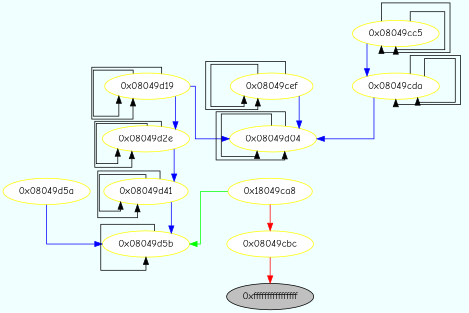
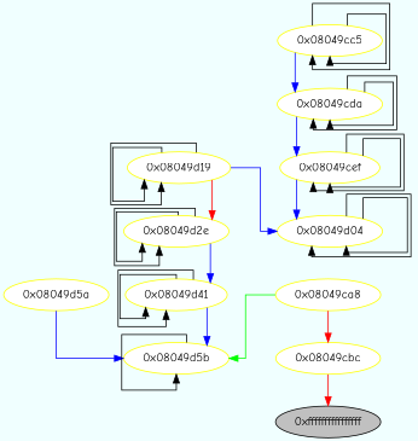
  digraph {
    bgcolor=azure
    fontname="Comic Neue"
    fontsize=8
    splines=ortho
    node [color=yellow fillcolor=white fontname="Comic Neue" style=filled]
    edge [arrowhead=normal fontname="Comic Neue" color2=red]
    n1 [label="0x08049d5a"]
    n2 [label="0x08049d5b"]
-   n3 [label="0x18049ca8"]
+   n3 [label="0x08049ca8"]
    n4 [label="0x08049cbc"]
    "0xffffffffffffffff" [fillcolor=gray color=""]
    n6 [label="0x08049d41"]
    n7 [label="0x08049d2e"]
    n8 [label="0x08049d19"]
    n9 [label="0x08049d04"]
    n10 [label="0x08049cef"]
    n11 [label="0x08049cda"]
    n12 [label="0x08049cc5"]
    n1 -> n2 [color=blue color2=""]
    n2 -> n2
    n3 -> n2 [color=green color2=""]
    n3 -> n4 [color=red color2=""]
    n4 -> "0xffffffffffffffff" [color=red color2=""]
    n6 -> n2 [color=blue color2=""]
    n6 -> n6
    n6 -> n6
    n7 -> n6 [color=blue color2=""]
    n7 -> n7
    n7 -> n7
-   n8 -> n7 [color=blue color2=""]
+   n8 -> n7 [color=red color2=""]
    n8 -> n8
    n8 -> n8
    n8 -> n9 [color=blue color2=""]
    n9 -> n9
    n9 -> n9
    n10 -> n9 [color=blue color2=""]
    n10 -> n10
    n10 -> n10
-   n11 -> n9 [color=blue color2=""]
+   n11 -> n10 [color=blue color2=""]
    n11 -> n11
    n11 -> n11
    n12 -> n11 [color=blue color2=""]
    n12 -> n12
    n12 -> n12
  }
